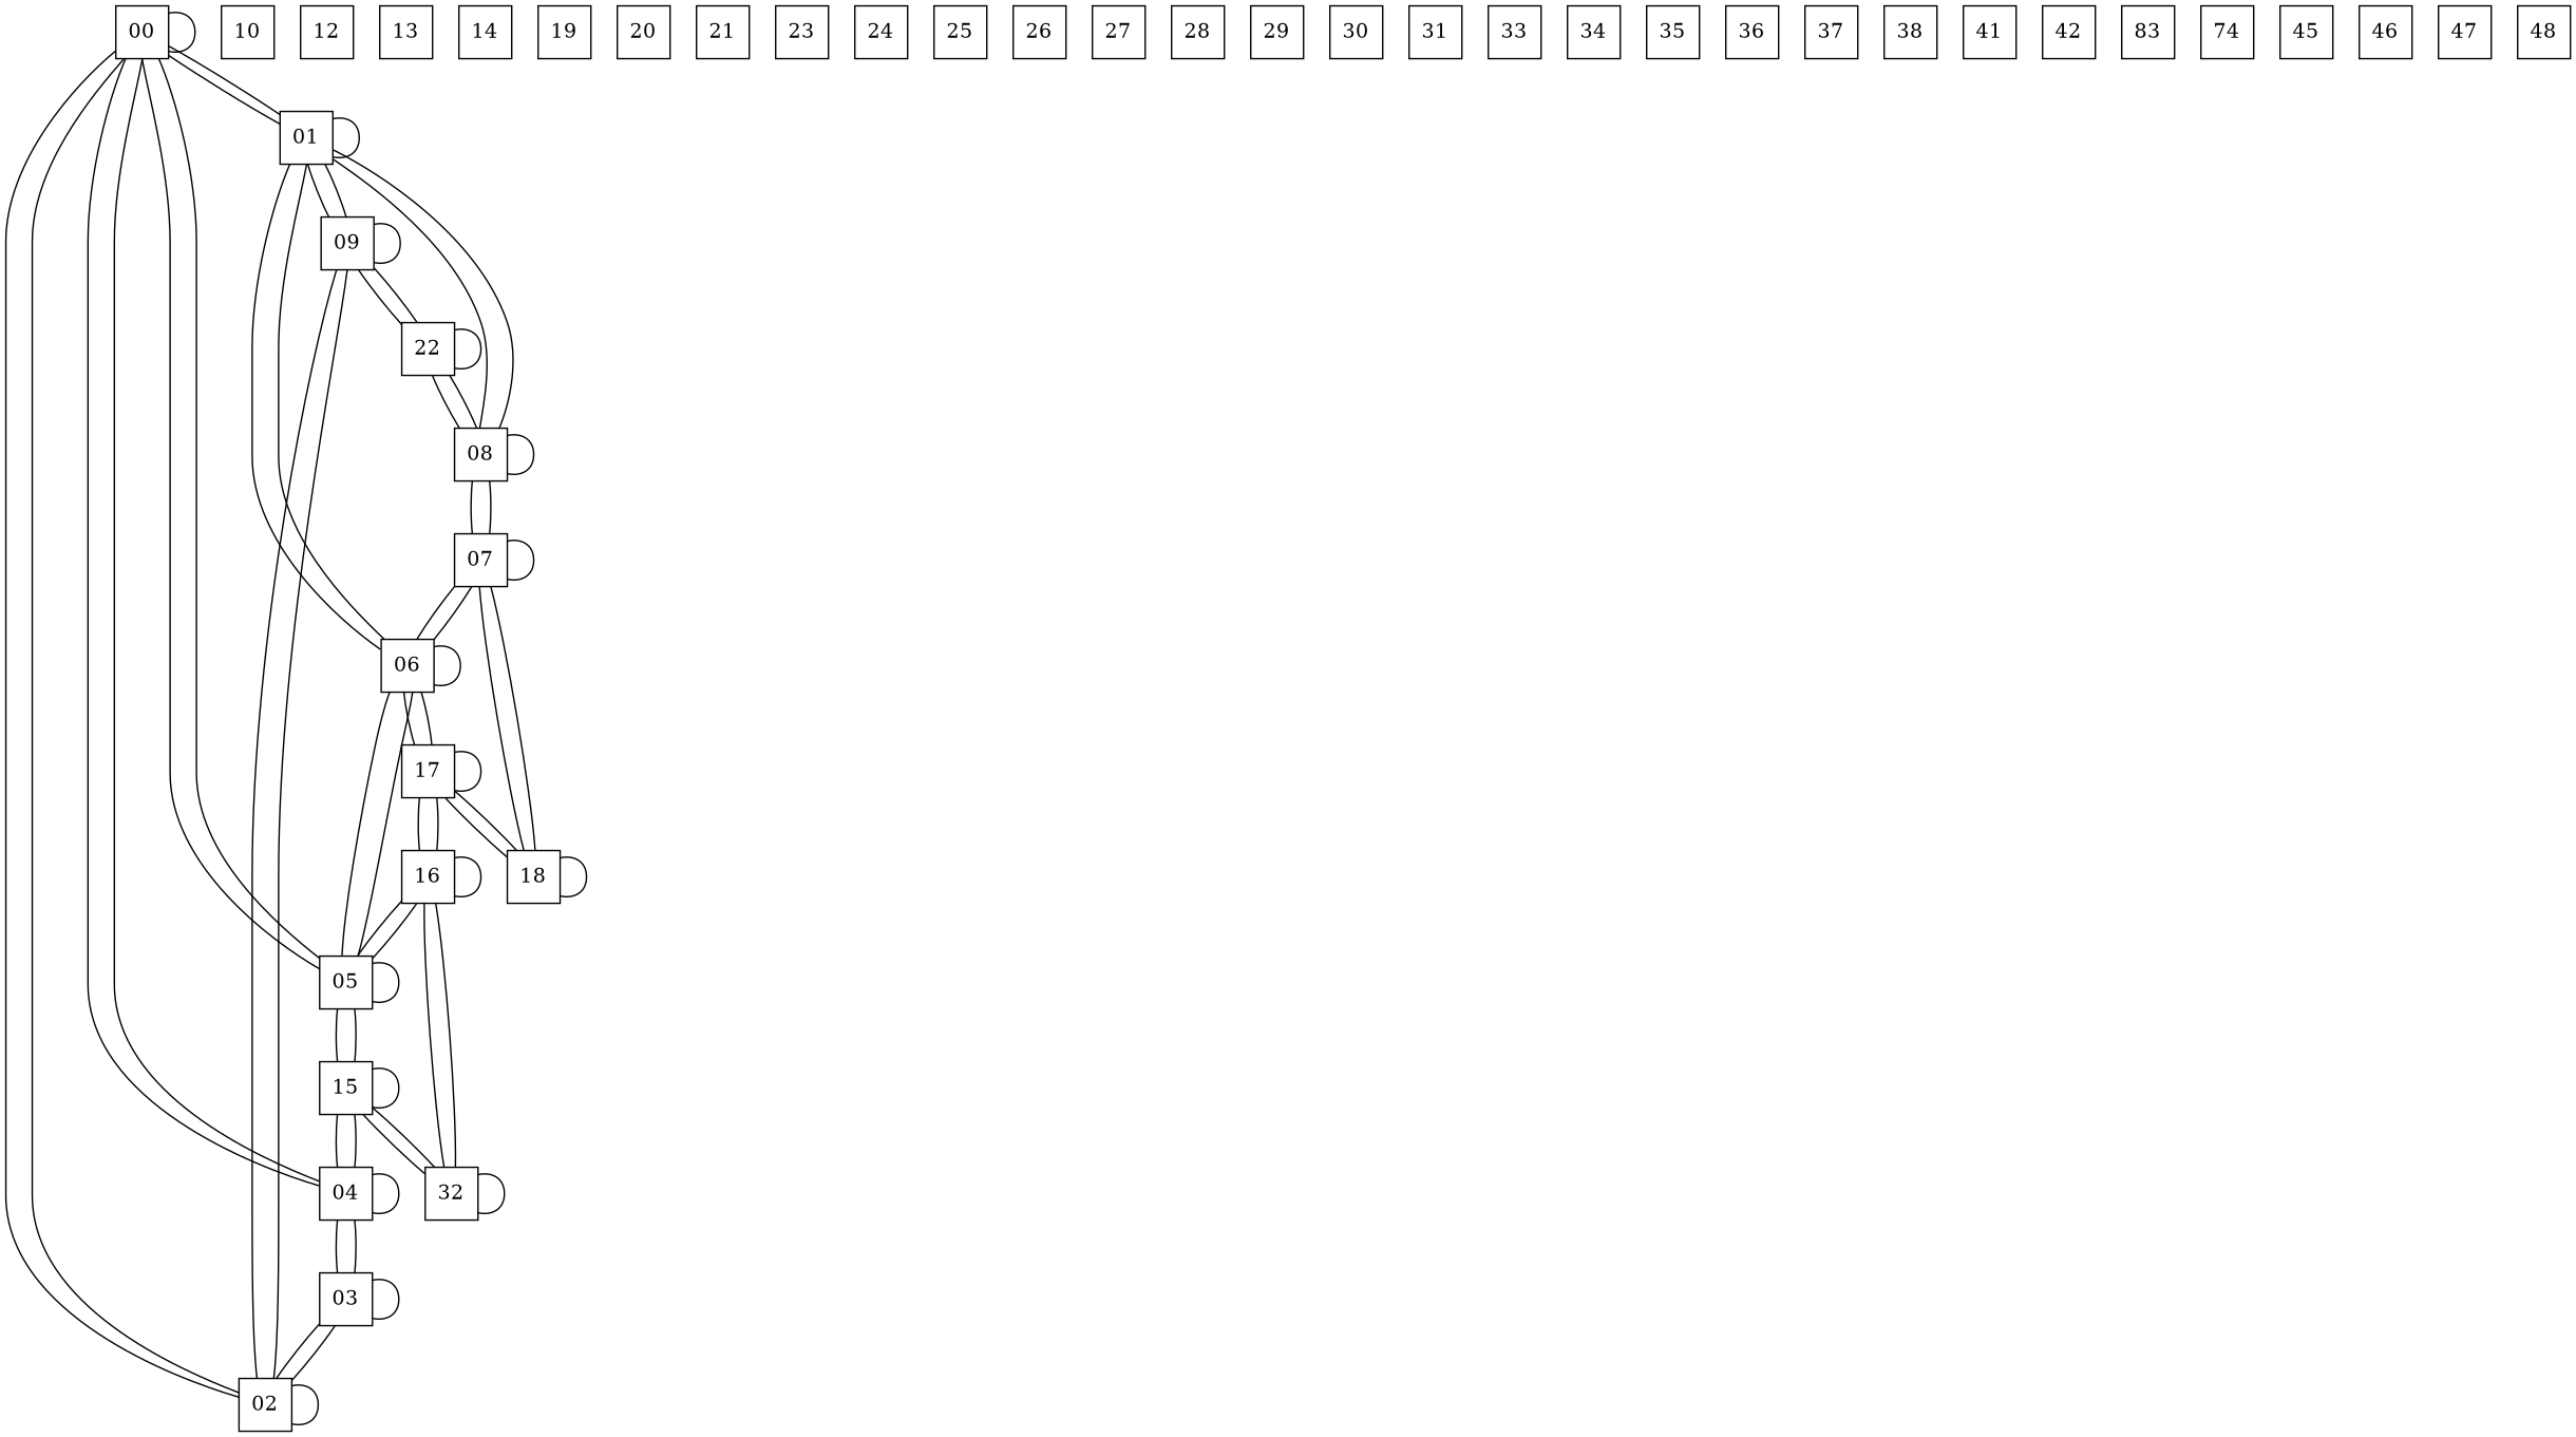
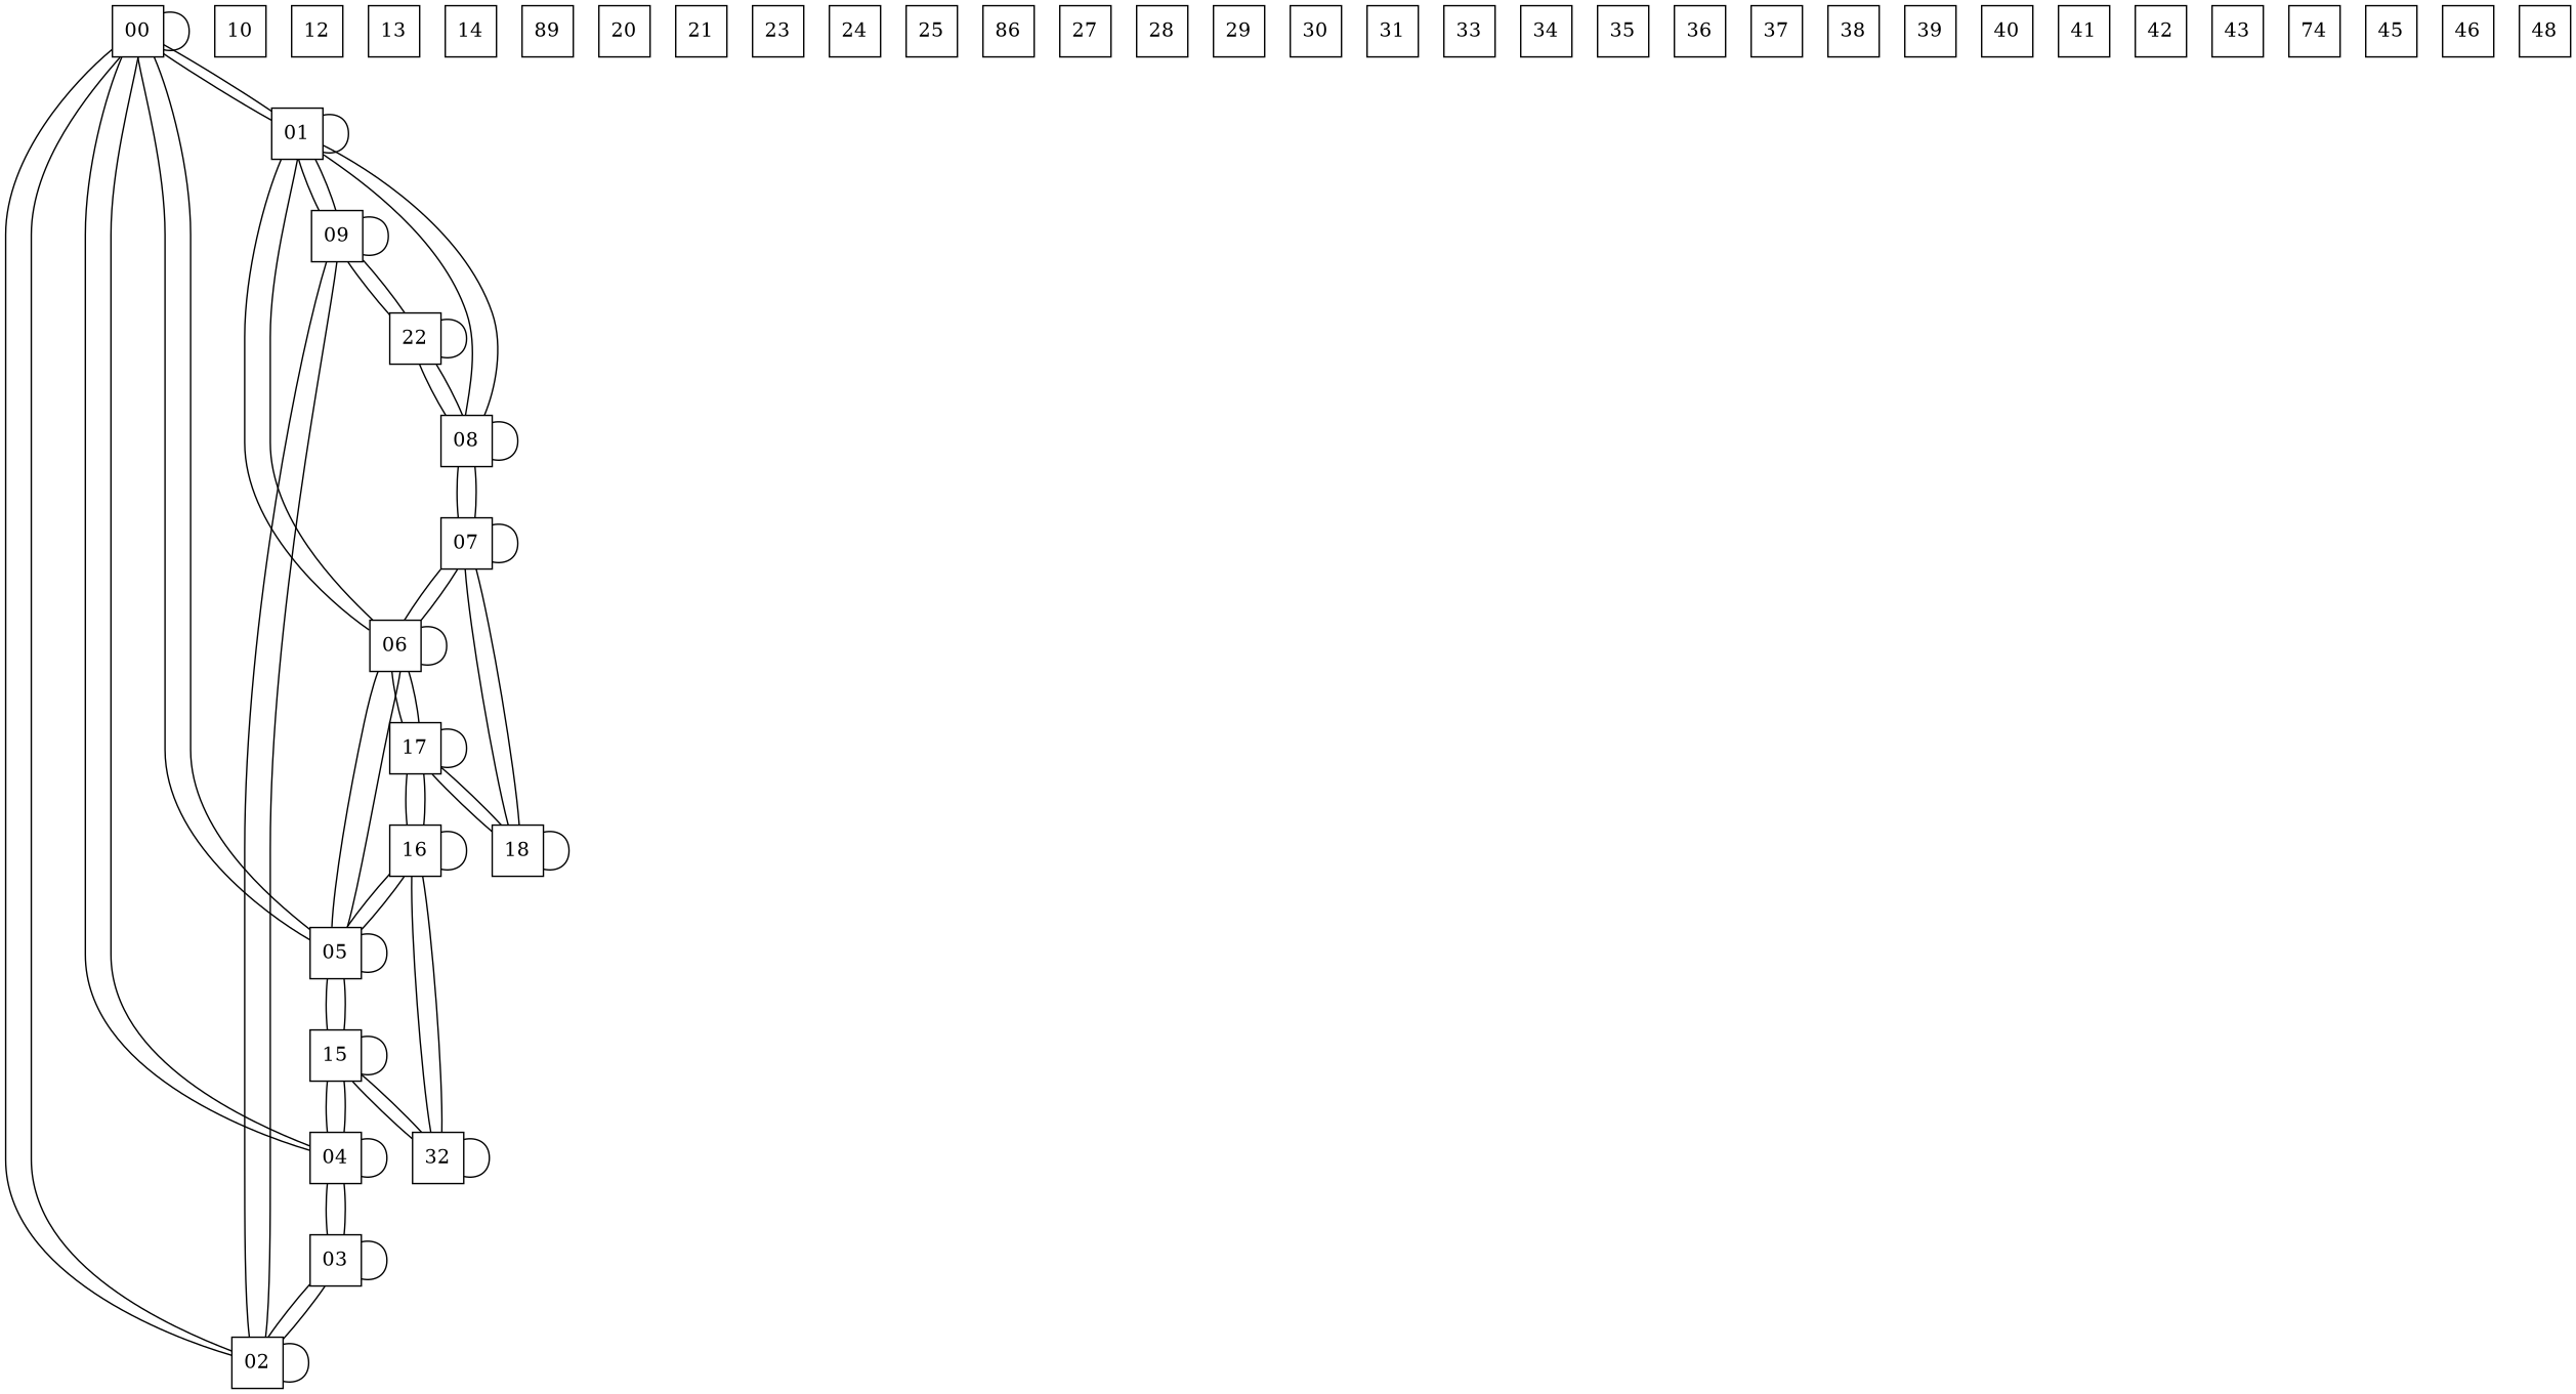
  graph {
    node [shape=square type=virtual]
    n1 [label=00 type=physical]
    n2 [label=01 type=physical]
    n3 [label=02 type=physical]
    n4 [label=04 type=physical]
    n5 [label=05 type=physical]
    n6 [label=06 type=physical]
    n7 [label=08 type=physical]
    n8 [label=09 type=physical]
    n9 [label=03 type=physical]
    n10 [label=15 type=physical]
    n11 [label=16 type=physical]
    n12 [label=07 type=physical]
    n13 [label=17 type=physical]
    n14 [label=22 type=physical]
    n15 [label=32 type=physical]
    n16 [label=18 type=physical]
    n17 [label=10]
    n18 [label=12]
    n19 [label=13]
    n20 [label=14]
-   n21 [label=19]
+   n21 [label=89]
    n22 [label=20]
    n23 [label=21]
    n24 [label=23]
    n25 [label=24]
    n26 [label=25]
-   n27 [label=26]
+   n27 [label=86]
    n28 [label=27]
    n29 [label=28]
    n30 [label=29]
    n31 [label=30]
    n32 [label=31]
    n33 [label=33]
    n34 [label=34]
    n35 [label=35]
    n36 [label=36]
    n37 [label=37]
    n38 [label=38]
+   n39 [label=39]
+   n40 [label=40]
    n41 [label=41]
    n42 [label=42]
-   n43 [label=83]
+   n43 [label=43]
    n44 [label=74]
    n45 [label=45]
    n46 [label=46]
-   n47 [label=47]
    n48 [label=48]
    n1 -- n1
    n1 -- n2
    n1 -- n3
    n1 -- n4
    n1 -- n5
    n2 -- n1
    n2 -- n2
    n2 -- n6
    n2 -- n7
    n2 -- n8
    n3 -- n1
    n3 -- n3
    n3 -- n8
    n3 -- n9
    n4 -- n1
    n4 -- n4
    n4 -- n9
    n4 -- n10
    n5 -- n1
    n5 -- n5
    n5 -- n6
    n5 -- n10
    n5 -- n11
    n6 -- n2
    n6 -- n5
    n6 -- n6
    n6 -- n12
    n6 -- n13
    n7 -- n2
    n7 -- n7
    n7 -- n12
    n7 -- n14
    n8 -- n2
    n8 -- n3
    n8 -- n8
    n8 -- n14
    n9 -- n3
    n9 -- n4
    n9 -- n9
    n10 -- n4
    n10 -- n5
    n10 -- n10
    n10 -- n15
    n11 -- n5
    n11 -- n11
    n11 -- n13
    n11 -- n15
    n12 -- n6
    n12 -- n7
    n12 -- n12
    n12 -- n16
    n13 -- n6
    n13 -- n11
    n13 -- n13
    n13 -- n16
    n14 -- n7
    n14 -- n8
    n14 -- n14
    n15 -- n10
    n15 -- n11
    n15 -- n15
    n16 -- n12
    n16 -- n13
    n16 -- n16
  }
